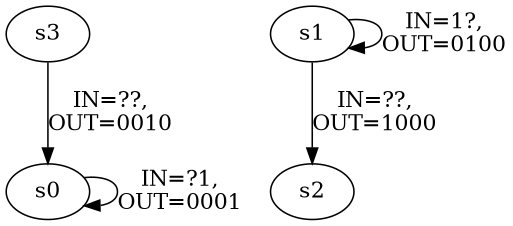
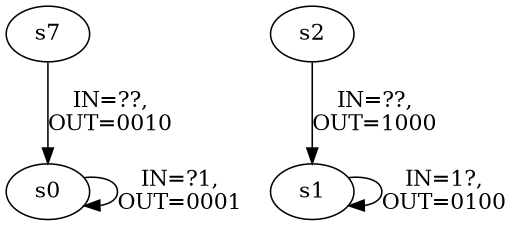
  digraph {
    s0
    s2
    s1
-   s3
+   s3 [label=s7]
    s0 -> s0 [label="IN=?1,\nOUT=0001"]
-   s1 -> s2 [label="IN=??,\nOUT=1000"]
+   s2 -> s1 [label="IN=??,\nOUT=1000"]
    s1 -> s1 [label="IN=1?,\nOUT=0100"]
    s3 -> s0 [label="IN=??,\nOUT=0010"]
  }
